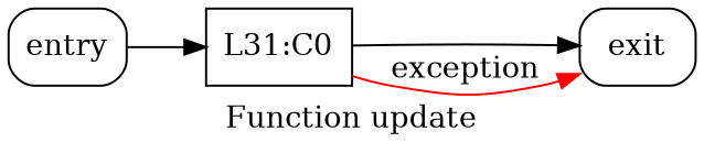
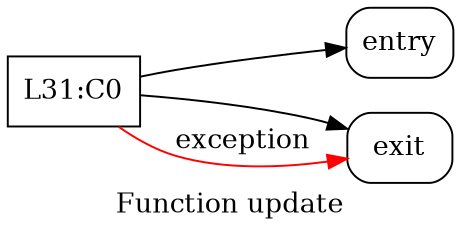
  digraph {
    label="Function update"
    rankdir=LR
    node [shape=box style=rounded]
    n1 [label=entry]
    n2 [label="L31:C0" style=""]
    n3 [label=exit]
-   n1 -> n2
+   n2 -> n1
    n2 -> n3
    n2 -> n3 [color=red label=exception]
  }
